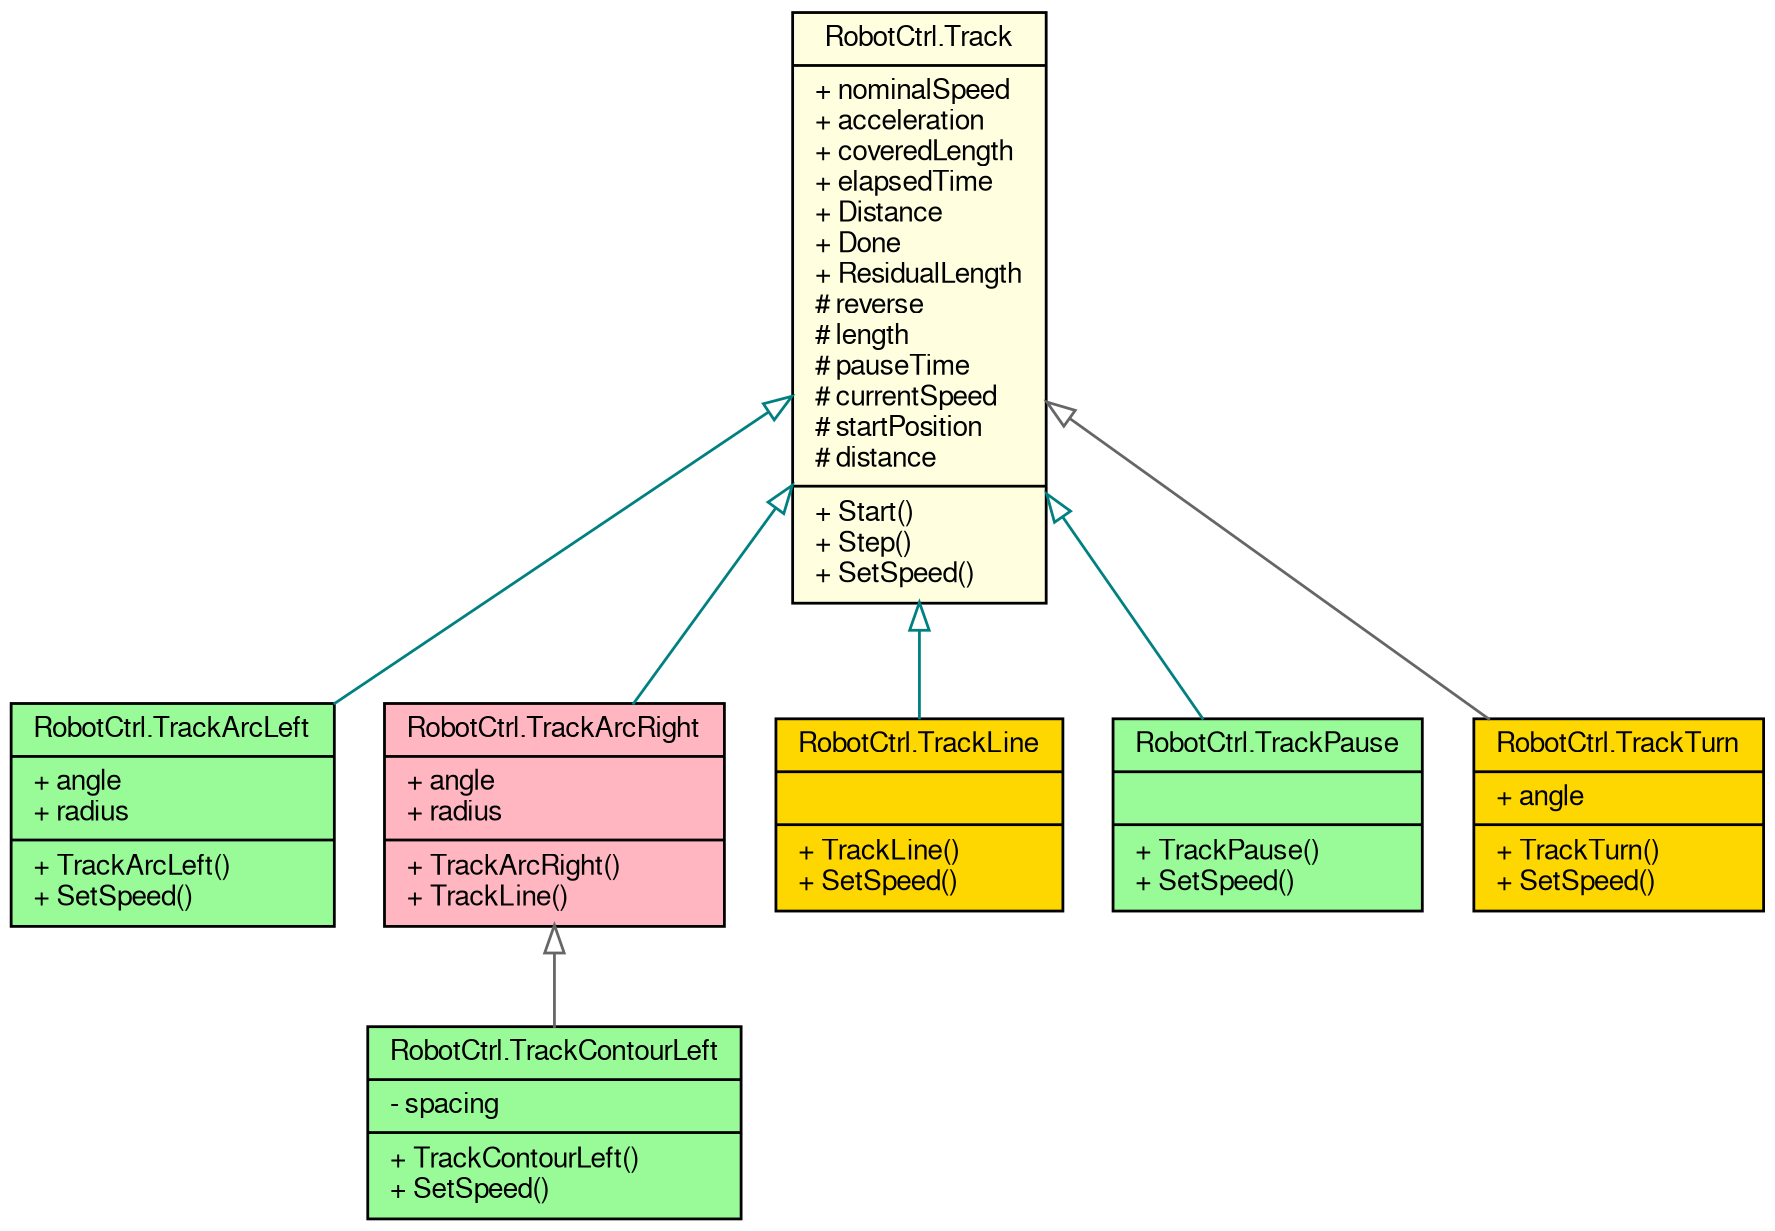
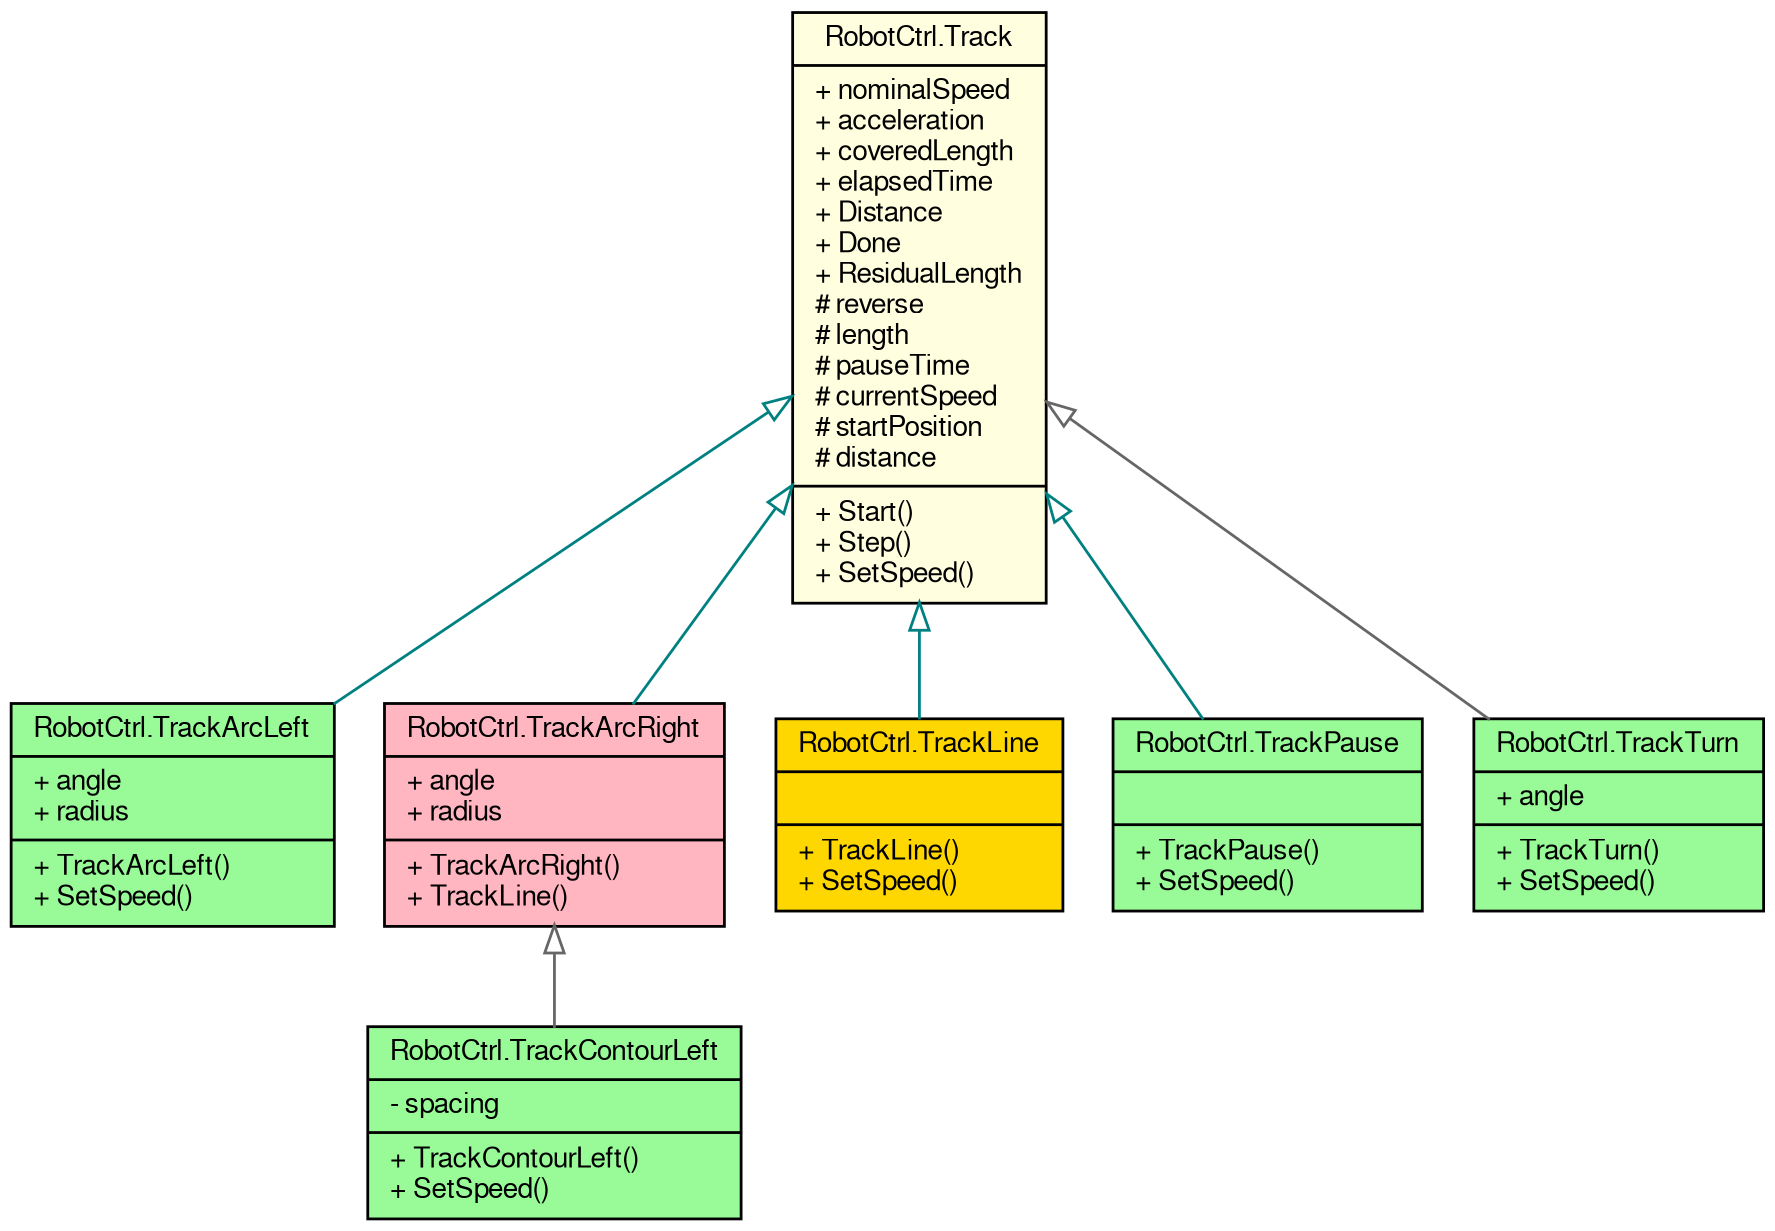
  digraph {
    node [color=black fillcolor=palegreen fontname=FreeSans fontsize=10 shape=record style=filled]
    edge [arrowtail=empty color=teal dir=back fontname=FreeSans fontsize=10 labelfontname=FreeSans labelfontsize=10 style=solid]
    n1 [fillcolor=lightyellow fontcolor=black height=0.2 label="{RobotCtrl.Track\n|+ nominalSpeed\l+ acceleration\l+ coveredLength\l+ elapsedTime\l+ Distance\l+ Done\l+ ResidualLength\l# reverse\l# length\l# pauseTime\l# currentSpeed\l# startPosition\l# distance\l|+ Start()\l+ Step()\l+ SetSpeed()\l}" width=0.4]
    n2 [height=0.2 label="{RobotCtrl.TrackArcLeft\n|+ angle\l+ radius\l|+ TrackArcLeft()\l+ SetSpeed()\l}" width=0.4]
    n3 [fillcolor=lightpink height=0.2 label="{RobotCtrl.TrackArcRight\n|+ angle\l+ radius\l|+ TrackArcRight()\l+ TrackLine()\l}" width=0.4]
    n4 [fillcolor=gold height=0.2 label="{RobotCtrl.TrackLine\n||+ TrackLine()\l+ SetSpeed()\l}" width=0.4]
    n5 [height=0.2 label="{RobotCtrl.TrackPause\n||+ TrackPause()\l+ SetSpeed()\l}" width=0.4]
-   n6 [fillcolor=gold height=0.2 label="{RobotCtrl.TrackTurn\n|+ angle\l|+ TrackTurn()\l+ SetSpeed()\l}" width=0.4]
+   n6 [height=0.2 label="{RobotCtrl.TrackTurn\n|+ angle\l|+ TrackTurn()\l+ SetSpeed()\l}" width=0.4]
    n7 [height=0.2 label="{RobotCtrl.TrackContourLeft\n|- spacing\l|+ TrackContourLeft()\l+ SetSpeed()\l}" width=0.4]
    n1 -> n2
    n1 -> n3
    n1 -> n4
    n1 -> n5
    n1 -> n6 [color=gray40]
    n3 -> n7 [color=gray40]
  }
